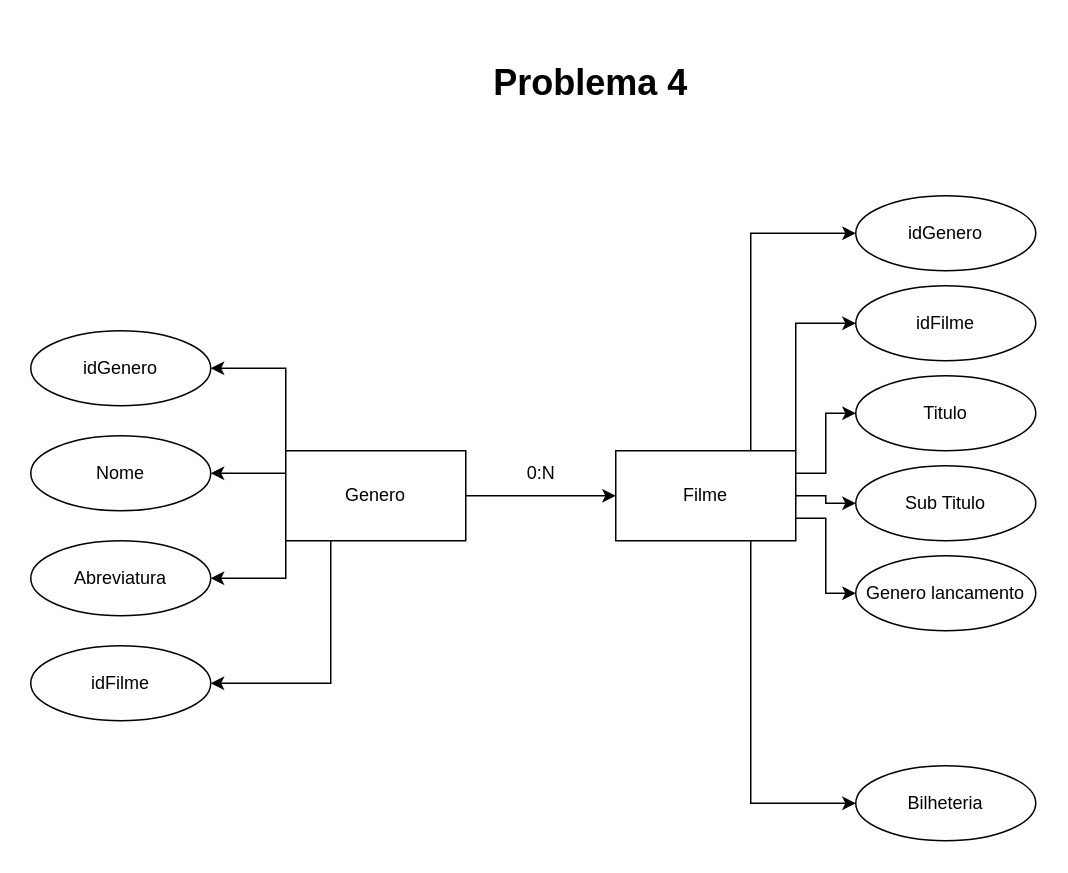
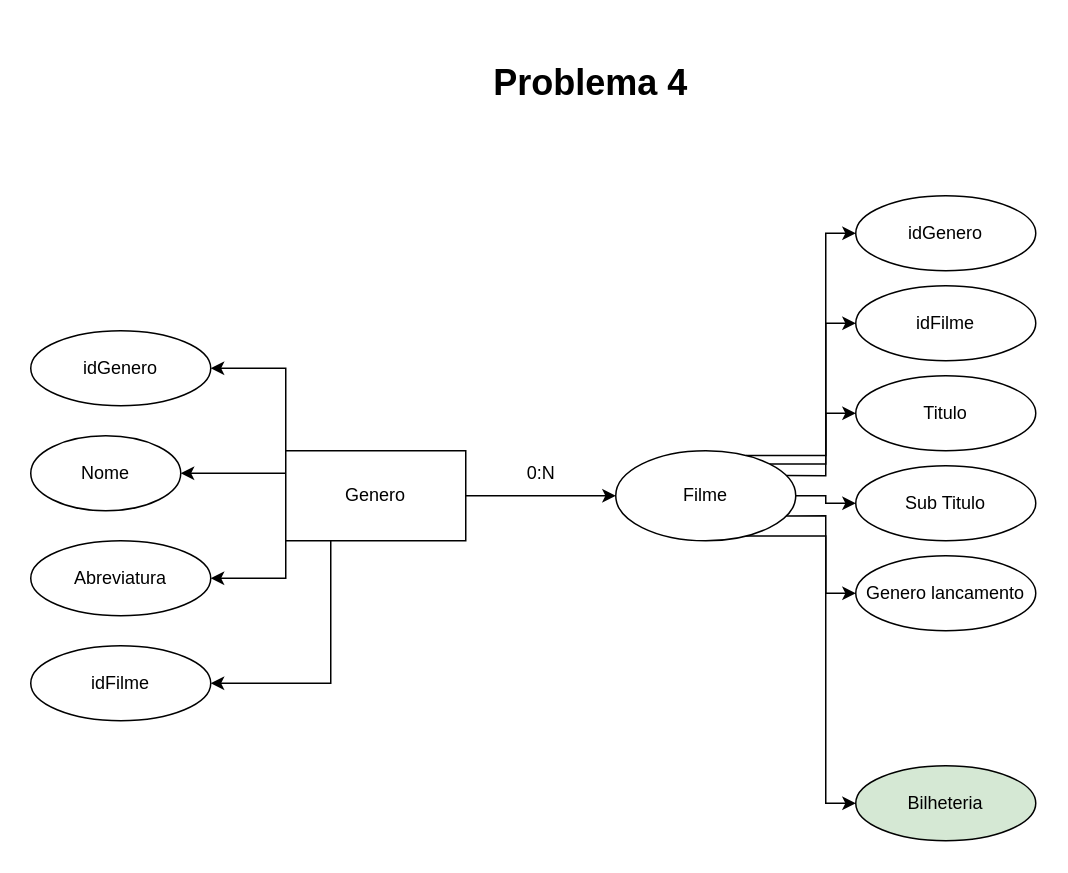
  <mxCell id="0" />
  <mxCell id="1" parent="0" />
  <mxCell id="2" style="edgeStyle=orthogonalEdgeStyle;rounded=0;orthogonalLoop=1;jettySize=auto;html=1;exitX=1;exitY=0.5;exitDx=0;exitDy=0;entryX=0;entryY=0.5;entryDx=0;entryDy=0;" parent="1" source="8" target="22" edge="1"><mxGeometry relative="1" as="geometry" /></mxCell>
  <mxCell id="3" style="edgeStyle=orthogonalEdgeStyle;rounded=0;orthogonalLoop=1;jettySize=auto;html=1;exitX=1;exitY=0.25;exitDx=0;exitDy=0;entryX=0;entryY=0.5;entryDx=0;entryDy=0;" parent="1" source="8" target="21" edge="1"><mxGeometry relative="1" as="geometry" /></mxCell>
  <mxCell id="4" style="edgeStyle=orthogonalEdgeStyle;rounded=0;orthogonalLoop=1;jettySize=auto;html=1;exitX=1;exitY=0;exitDx=0;exitDy=0;entryX=0;entryY=0.5;entryDx=0;entryDy=0;" parent="1" source="8" target="20" edge="1"><mxGeometry relative="1" as="geometry" /></mxCell>
  <mxCell id="5" style="edgeStyle=orthogonalEdgeStyle;rounded=0;orthogonalLoop=1;jettySize=auto;html=1;exitX=0.75;exitY=0;exitDx=0;exitDy=0;entryX=0;entryY=0.5;entryDx=0;entryDy=0;" parent="1" source="8" target="19" edge="1"><mxGeometry relative="1" as="geometry" /></mxCell>
  <mxCell id="6" style="edgeStyle=orthogonalEdgeStyle;rounded=0;orthogonalLoop=1;jettySize=auto;html=1;exitX=1;exitY=0.75;exitDx=0;exitDy=0;entryX=0;entryY=0.5;entryDx=0;entryDy=0;" parent="1" source="8" target="23" edge="1"><mxGeometry relative="1" as="geometry" /></mxCell>
  <mxCell id="7" style="edgeStyle=orthogonalEdgeStyle;rounded=0;orthogonalLoop=1;jettySize=auto;html=1;exitX=0.75;exitY=1;exitDx=0;exitDy=0;entryX=0;entryY=0.5;entryDx=0;entryDy=0;" parent="1" source="8" target="24" edge="1"><mxGeometry relative="1" as="geometry" /></mxCell>
- <mxCell id="8" value="Filme" style="rounded=0;whiteSpace=wrap;html=1;" parent="1" vertex="1"><mxGeometry x="410" y="300" width="120" height="60" as="geometry" /></mxCell>
+ <mxCell id="8" value="Filme" style="ellipse;whiteSpace=wrap;html=1;" parent="1" vertex="1"><mxGeometry x="410" y="300" width="120" height="60" as="geometry" /></mxCell>
  <mxCell id="9" style="edgeStyle=orthogonalEdgeStyle;rounded=0;orthogonalLoop=1;jettySize=auto;html=1;exitX=1;exitY=0.5;exitDx=0;exitDy=0;" parent="1" source="14" target="8" edge="1"><mxGeometry relative="1" as="geometry" /></mxCell>
  <mxCell id="10" style="edgeStyle=orthogonalEdgeStyle;rounded=0;orthogonalLoop=1;jettySize=auto;html=1;exitX=0;exitY=0;exitDx=0;exitDy=0;entryX=1;entryY=0.5;entryDx=0;entryDy=0;" parent="1" source="14" target="18" edge="1"><mxGeometry relative="1" as="geometry" /></mxCell>
  <mxCell id="11" style="edgeStyle=orthogonalEdgeStyle;rounded=0;orthogonalLoop=1;jettySize=auto;html=1;exitX=0;exitY=0.25;exitDx=0;exitDy=0;entryX=1;entryY=0.5;entryDx=0;entryDy=0;" parent="1" source="14" target="16" edge="1"><mxGeometry relative="1" as="geometry" /></mxCell>
  <mxCell id="12" style="edgeStyle=orthogonalEdgeStyle;rounded=0;orthogonalLoop=1;jettySize=auto;html=1;exitX=0;exitY=1;exitDx=0;exitDy=0;entryX=1;entryY=0.5;entryDx=0;entryDy=0;" parent="1" source="14" target="17" edge="1"><mxGeometry relative="1" as="geometry" /></mxCell>
  <mxCell id="13" style="edgeStyle=orthogonalEdgeStyle;rounded=0;orthogonalLoop=1;jettySize=auto;html=1;exitX=0.25;exitY=1;exitDx=0;exitDy=0;entryX=1;entryY=0.5;entryDx=0;entryDy=0;" edge="1" parent="1" source="14" target="27"><mxGeometry relative="1" as="geometry"><mxPoint x="180" y="450" as="targetPoint" /></mxGeometry></mxCell>
  <mxCell id="14" value="Genero" style="rounded=0;whiteSpace=wrap;html=1;" parent="1" vertex="1"><mxGeometry x="190" y="300" width="120" height="60" as="geometry" /></mxCell>
  <mxCell id="15" value="0:N" style="text;html=1;align=center;verticalAlign=middle;resizable=0;points=[];autosize=1;strokeColor=none;fillColor=none;" parent="1" vertex="1"><mxGeometry x="340" y="300" width="40" height="30" as="geometry" /></mxCell>
- <mxCell id="16" value="Nome" style="ellipse;whiteSpace=wrap;html=1;" parent="1" vertex="1"><mxGeometry x="20" y="290" width="120" height="50" as="geometry" /></mxCell>
+ <mxCell id="16" value="Nome" style="ellipse;whiteSpace=wrap;html=1;" parent="1" vertex="1"><mxGeometry x="20" y="290" width="100" height="50" as="geometry" /></mxCell>
  <mxCell id="17" value="Abreviatura" style="ellipse;whiteSpace=wrap;html=1;" parent="1" vertex="1"><mxGeometry x="20" y="360" width="120" height="50" as="geometry" /></mxCell>
  <mxCell id="18" value="idGenero" style="ellipse;whiteSpace=wrap;html=1;" parent="1" vertex="1"><mxGeometry x="20" y="220" width="120" height="50" as="geometry" /></mxCell>
  <mxCell id="19" value="idGenero" style="ellipse;whiteSpace=wrap;html=1;" parent="1" vertex="1"><mxGeometry x="570" y="130" width="120" height="50" as="geometry" /></mxCell>
  <mxCell id="20" value="idFilme" style="ellipse;whiteSpace=wrap;html=1;" parent="1" vertex="1"><mxGeometry x="570" y="190" width="120" height="50" as="geometry" /></mxCell>
  <mxCell id="21" value="Titulo" style="ellipse;whiteSpace=wrap;html=1;" parent="1" vertex="1"><mxGeometry x="570" y="250" width="120" height="50" as="geometry" /></mxCell>
  <mxCell id="22" value="Sub Titulo" style="ellipse;whiteSpace=wrap;html=1;" parent="1" vertex="1"><mxGeometry x="570" y="310" width="120" height="50" as="geometry" /></mxCell>
  <mxCell id="23" value="Genero lancamento" style="ellipse;whiteSpace=wrap;html=1;" parent="1" vertex="1"><mxGeometry x="570" y="370" width="120" height="50" as="geometry" /></mxCell>
- <mxCell id="24" value="Bilheteria" style="ellipse;whiteSpace=wrap;html=1;" parent="1" vertex="1"><mxGeometry x="570" y="510" width="120" height="50" as="geometry" /></mxCell>
+ <mxCell id="24" value="Bilheteria" style="ellipse;whiteSpace=wrap;html=1;fillColor=#d5e8d4;" parent="1" vertex="1"><mxGeometry x="570" y="510" width="120" height="50" as="geometry" /></mxCell>
  <mxCell id="25" style="edgeStyle=orthogonalEdgeStyle;rounded=0;orthogonalLoop=1;jettySize=auto;html=1;exitX=0.5;exitY=1;exitDx=0;exitDy=0;" parent="1" source="18" target="18" edge="1"><mxGeometry relative="1" as="geometry" /></mxCell>
  <mxCell id="26" value="&lt;h1&gt;Problema 4&lt;/h1&gt;" style="text;html=1;align=center;verticalAlign=middle;resizable=0;points=[];autosize=1;strokeColor=none;fillColor=none;" vertex="1" parent="1"><mxGeometry x="318" width="150" height="70" as="geometry" y="20" /></mxCell>
  <mxCell id="27" value="idFilme" style="ellipse;whiteSpace=wrap;html=1;" vertex="1" parent="1"><mxGeometry x="20" y="430" width="120" height="50" as="geometry" /></mxCell>
